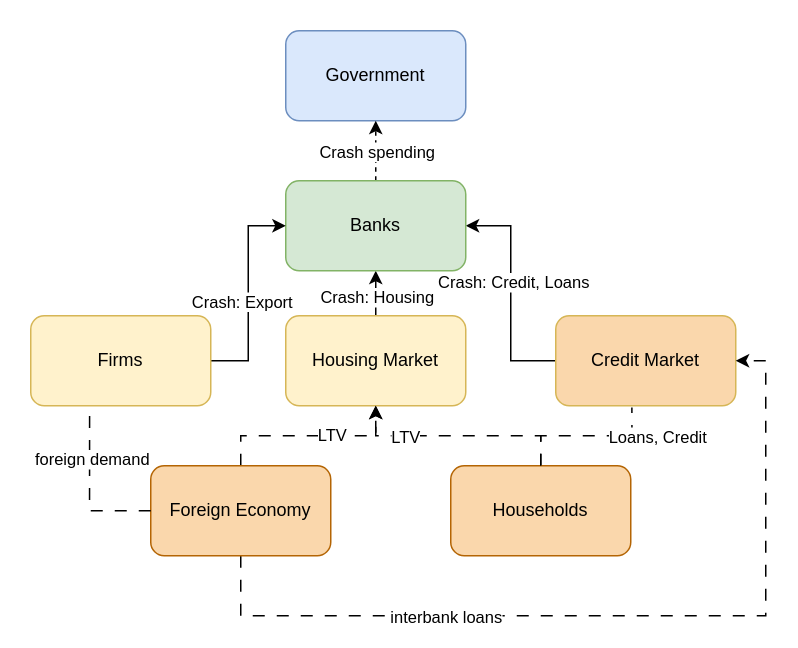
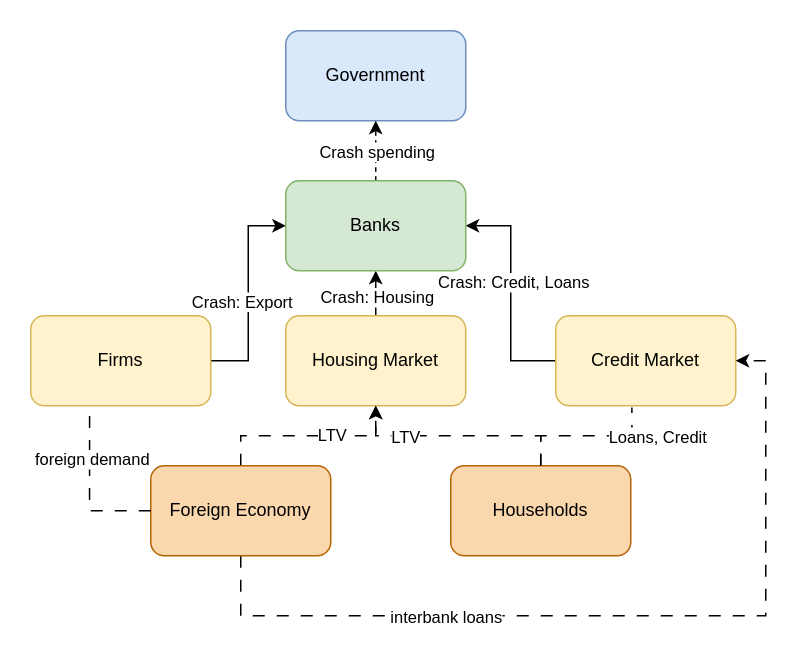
  <mxCell id="0" />
  <mxCell id="1" parent="0" />
  <mxCell id="2" value="Government" style="rounded=1;whiteSpace=wrap;html=1;fillColor=#dae8fc;strokeColor=#6c8ebf;" vertex="1" parent="1"><mxGeometry x="190" y="20" width="120" height="60" as="geometry" /></mxCell>
  <mxCell id="3" style="edgeStyle=orthogonalEdgeStyle;rounded=0;orthogonalLoop=1;jettySize=auto;html=1;entryX=1;entryY=0.5;entryDx=0;entryDy=0;" edge="1" parent="1" source="5" target="11"><mxGeometry relative="1" as="geometry" /></mxCell>
  <mxCell id="4" value="Crash: Credit, Loans" style="edgeLabel;html=1;align=center;verticalAlign=middle;resizable=0;points=[];" vertex="1" connectable="0" parent="3"><mxGeometry x="0.104" y="-1" relative="1" as="geometry"><mxPoint as="offset" /></mxGeometry></mxCell>
- <mxCell id="5" value="Credit Market" style="rounded=1;whiteSpace=wrap;html=1;fillColor=#fad7ac;strokeColor=#d6b656;" vertex="1" parent="1"><mxGeometry x="370" y="210" width="120" height="60" as="geometry" /></mxCell>
+ <mxCell id="5" value="Credit Market" style="rounded=1;whiteSpace=wrap;html=1;fillColor=#fff2cc;strokeColor=#d6b656;" vertex="1" parent="1"><mxGeometry x="370" y="210" width="120" height="60" as="geometry" /></mxCell>
  <mxCell id="6" style="edgeStyle=orthogonalEdgeStyle;rounded=0;orthogonalLoop=1;jettySize=auto;html=1;entryX=0.5;entryY=1;entryDx=0;entryDy=0;" edge="1" parent="1" source="8" target="11"><mxGeometry relative="1" as="geometry" /></mxCell>
  <mxCell id="7" value="Crash: Housing" style="edgeLabel;html=1;align=center;verticalAlign=middle;resizable=0;points=[];" vertex="1" connectable="0" parent="6"><mxGeometry x="0.312" relative="1" as="geometry"><mxPoint as="offset" /></mxGeometry></mxCell>
  <mxCell id="8" value="Housing Market" style="rounded=1;whiteSpace=wrap;html=1;fillColor=#fff2cc;strokeColor=#d6b656;" vertex="1" parent="1"><mxGeometry x="190" y="210" width="120" height="60" as="geometry" /></mxCell>
  <mxCell id="9" style="edgeStyle=orthogonalEdgeStyle;rounded=0;orthogonalLoop=1;jettySize=auto;html=1;entryX=0.5;entryY=1;entryDx=0;entryDy=0;dashed=1;" edge="1" parent="1" source="11" target="2"><mxGeometry relative="1" as="geometry" /></mxCell>
  <mxCell id="10" value="Crash spending" style="edgeLabel;html=1;align=center;verticalAlign=middle;resizable=0;points=[];" vertex="1" connectable="0" parent="9"><mxGeometry x="0.04" y="-3" relative="1" as="geometry"><mxPoint x="-3" y="1" as="offset" /></mxGeometry></mxCell>
  <mxCell id="11" value="Banks" style="rounded=1;whiteSpace=wrap;html=1;fillColor=#d5e8d4;strokeColor=#82b366;" vertex="1" parent="1"><mxGeometry x="190" y="120" width="120" height="60" as="geometry" /></mxCell>
  <mxCell id="12" style="edgeStyle=orthogonalEdgeStyle;rounded=0;orthogonalLoop=1;jettySize=auto;html=1;entryX=0;entryY=0.5;entryDx=0;entryDy=0;" edge="1" parent="1" source="14" target="11"><mxGeometry relative="1" as="geometry" /></mxCell>
  <mxCell id="13" value="Crash: Export" style="edgeLabel;html=1;align=center;verticalAlign=middle;resizable=0;points=[];" vertex="1" connectable="0" parent="12"><mxGeometry x="0.283" y="1" relative="1" as="geometry"><mxPoint x="-4" y="25" as="offset" /></mxGeometry></mxCell>
  <mxCell id="14" value="Firms" style="rounded=1;whiteSpace=wrap;html=1;fillColor=#fff2cc;strokeColor=#d6b656;" vertex="1" parent="1"><mxGeometry x="20" y="210" width="120" height="60" as="geometry" /></mxCell>
  <mxCell id="15" style="edgeStyle=orthogonalEdgeStyle;rounded=0;orthogonalLoop=1;jettySize=auto;html=1;startArrow=none;startFill=0;endArrow=classic;endFill=1;entryX=0.5;entryY=1;entryDx=0;entryDy=0;dashed=1;dashPattern=8 8;" edge="1" parent="1" source="19" target="8"><mxGeometry relative="1" as="geometry" /></mxCell>
  <mxCell id="16" value="LTV" style="edgeLabel;html=1;align=center;verticalAlign=middle;resizable=0;points=[];" vertex="1" connectable="0" parent="15"><mxGeometry x="-0.003" y="1" relative="1" as="geometry"><mxPoint x="15" as="offset" /></mxGeometry></mxCell>
  <mxCell id="17" style="edgeStyle=orthogonalEdgeStyle;rounded=0;orthogonalLoop=1;jettySize=auto;html=1;entryX=1;entryY=0.5;entryDx=0;entryDy=0;dashed=1;dashPattern=8 8;" edge="1" parent="1" source="19" target="5"><mxGeometry relative="1" as="geometry"><Array as="points"><mxPoint x="160" y="410" /><mxPoint x="510" y="410" /><mxPoint x="510" y="240" /></Array></mxGeometry></mxCell>
  <mxCell id="18" value="interbank loans" style="edgeLabel;html=1;align=center;verticalAlign=middle;resizable=0;points=[];" vertex="1" connectable="0" parent="17"><mxGeometry x="-0.394" relative="1" as="geometry"><mxPoint as="offset" /></mxGeometry></mxCell>
  <mxCell id="19" value="Foreign Economy" style="rounded=1;whiteSpace=wrap;html=1;fillColor=#fad7ac;strokeColor=#b46504;" vertex="1" parent="1"><mxGeometry x="100" y="310" width="120" height="60" as="geometry" /></mxCell>
  <mxCell id="20" style="edgeStyle=orthogonalEdgeStyle;rounded=0;orthogonalLoop=1;jettySize=auto;html=1;entryX=0.5;entryY=1;entryDx=0;entryDy=0;endArrow=classic;endFill=1;dashed=1;dashPattern=8 8;" edge="1" parent="1" source="22" target="8"><mxGeometry relative="1" as="geometry" /></mxCell>
  <mxCell id="21" value="LTV" style="edgeLabel;html=1;align=center;verticalAlign=middle;resizable=0;points=[];" vertex="1" connectable="0" parent="20"><mxGeometry x="0.483" relative="1" as="geometry"><mxPoint as="offset" /></mxGeometry></mxCell>
  <mxCell id="22" value="Households" style="rounded=1;whiteSpace=wrap;html=1;fillColor=#fad7ac;strokeColor=#b46504;" vertex="1" parent="1"><mxGeometry x="300" y="310" width="120" height="60" as="geometry" /></mxCell>
  <mxCell id="23" style="edgeStyle=orthogonalEdgeStyle;rounded=0;orthogonalLoop=1;jettySize=auto;html=1;entryX=0.423;entryY=1.02;entryDx=0;entryDy=0;entryPerimeter=0;endArrow=none;endFill=0;dashed=1;dashPattern=8 8;" edge="1" parent="1" source="22" target="5"><mxGeometry relative="1" as="geometry" /></mxCell>
  <mxCell id="24" value="Loans, Credit" style="edgeLabel;html=1;align=center;verticalAlign=middle;resizable=0;points=[];" vertex="1" connectable="0" parent="23"><mxGeometry x="0.573" relative="1" as="geometry"><mxPoint x="19" as="offset" /></mxGeometry></mxCell>
  <mxCell id="25" style="edgeStyle=orthogonalEdgeStyle;rounded=0;orthogonalLoop=1;jettySize=auto;html=1;entryX=0.327;entryY=1.007;entryDx=0;entryDy=0;entryPerimeter=0;exitX=0;exitY=0.5;exitDx=0;exitDy=0;dashed=1;dashPattern=8 8;endArrow=none;" edge="1" parent="1" source="19" target="14"><mxGeometry relative="1" as="geometry" /></mxCell>
  <mxCell id="26" value="foreign demand" style="edgeLabel;html=1;align=center;verticalAlign=middle;resizable=0;points=[];" vertex="1" connectable="0" parent="25"><mxGeometry x="0.352" y="-1" relative="1" as="geometry"><mxPoint as="offset" /></mxGeometry></mxCell>
